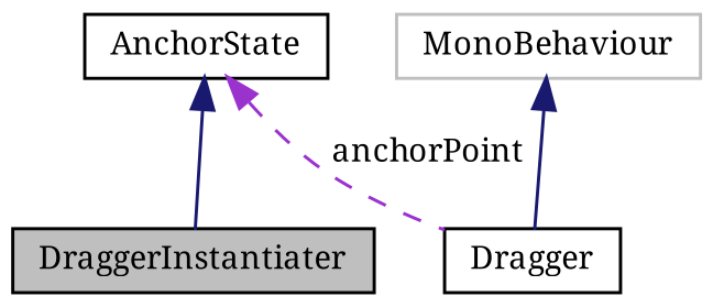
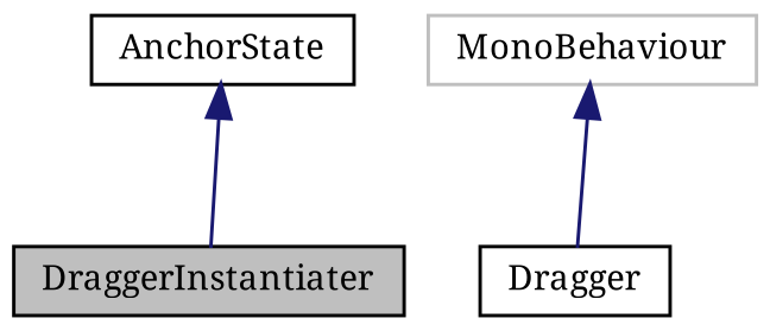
  digraph {
    fontname="Noto Serif"
    node [color=black fillcolor=white fontname="Noto Serif" fontsize=10 shape=record style=filled]
    edge [color=midnightblue dir=back fontname="Noto Serif" fontsize=10 labelfontname=Helvetica labelfontsize=10 style=solid]
    n1 [fillcolor=grey75 fontcolor=black height=0.2 label=DraggerInstantiater width=0.4]
    n2 [height=0.2 label=Dragger width=0.4]
    n3 [color=grey75 height=0.2 label=MonoBehaviour width=0.4]
    n4 [height=0.2 label=AnchorState width=0.4]
    n3 -> n2
    n4 -> n1
-   n4 -> n2 [color=darkorchid3 label=" anchorPoint" style=dashed]
  }
